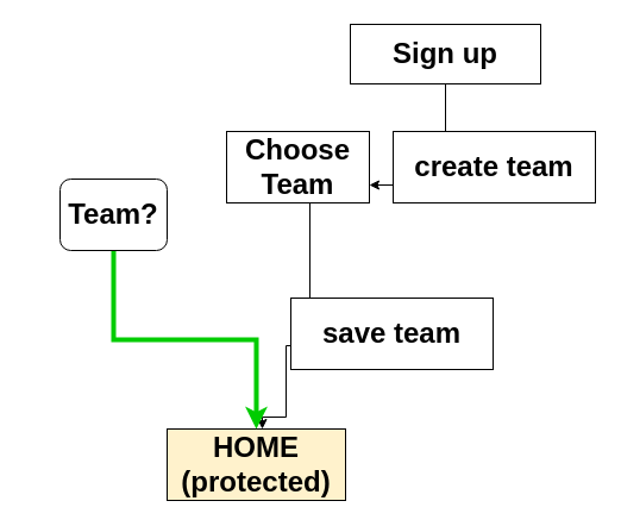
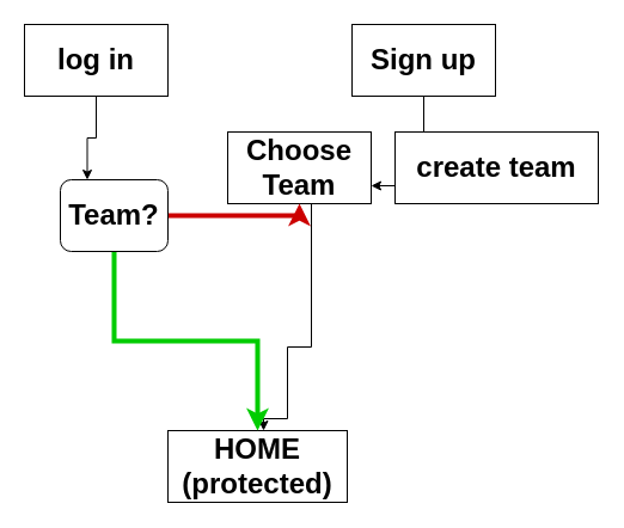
  <mxCell id="0" />
  <mxCell id="1" parent="0" />
+ <mxCell id="2" style="edgeStyle=orthogonalEdgeStyle;rounded=0;orthogonalLoop=1;jettySize=auto;html=1;entryX=0.25;entryY=0;entryDx=0;entryDy=0;" edge="1" parent="1" source="3" target="11"><mxGeometry relative="1" as="geometry" /></mxCell>
+ <mxCell id="3" value="&lt;b&gt;&lt;font style=&quot;font-size: 24px&quot;&gt;log in&lt;/font&gt;&lt;/b&gt;" style="rounded=0;whiteSpace=wrap;html=1;" vertex="1" parent="1"><mxGeometry x="20" y="20" width="120" height="60" as="geometry" /></mxCell>
  <mxCell id="4" style="edgeStyle=orthogonalEdgeStyle;rounded=0;orthogonalLoop=1;jettySize=auto;html=1;entryX=1;entryY=0.75;entryDx=0;entryDy=0;" edge="1" parent="1" source="5" target="8"><mxGeometry relative="1" as="geometry" /></mxCell>
- <mxCell id="5" value="&lt;span style=&quot;font-size: 24px&quot;&gt;&lt;b&gt;Sign up&lt;/b&gt;&lt;/span&gt;" style="rounded=0;whiteSpace=wrap;html=1;" vertex="1" parent="1"><mxGeometry x="294" y="20" width="160" height="50" as="geometry" /></mxCell>
- <mxCell id="6" value="&lt;span style=&quot;font-size: 24px&quot;&gt;&lt;b&gt;HOME&lt;br&gt;(protected)&lt;br&gt;&lt;/b&gt;&lt;/span&gt;" style="rounded=0;whiteSpace=wrap;html=1;fillColor=#fff2cc;" vertex="1" parent="1"><mxGeometry x="140" y="360" width="150" height="60" as="geometry" /></mxCell>
+ <mxCell id="5" value="&lt;span style=&quot;font-size: 24px&quot;&gt;&lt;b&gt;Sign up&lt;/b&gt;&lt;/span&gt;" style="rounded=0;whiteSpace=wrap;html=1;" vertex="1" parent="1"><mxGeometry x="294" y="20" width="120" height="60" as="geometry" /></mxCell>
+ <mxCell id="6" value="&lt;span style=&quot;font-size: 24px&quot;&gt;&lt;b&gt;HOME&lt;br&gt;(protected)&lt;br&gt;&lt;/b&gt;&lt;/span&gt;" style="rounded=0;whiteSpace=wrap;html=1;" vertex="1" parent="1"><mxGeometry x="140" y="360" width="150" height="60" as="geometry" /></mxCell>
  <mxCell id="7" style="edgeStyle=orthogonalEdgeStyle;rounded=0;orthogonalLoop=1;jettySize=auto;html=1;" edge="1" parent="1" source="8"><mxGeometry relative="1" as="geometry"><mxPoint x="220" y="360" as="targetPoint" /><Array as="points"><mxPoint x="260" y="290" /><mxPoint x="240" y="290" /><mxPoint x="240" y="350" /><mxPoint x="220" y="350" /></Array></mxGeometry></mxCell>
  <mxCell id="8" value="&lt;span style=&quot;font-size: 24px&quot;&gt;&lt;b&gt;Choose Team&lt;/b&gt;&lt;/span&gt;" style="rounded=0;whiteSpace=wrap;html=1;" vertex="1" parent="1"><mxGeometry x="190" y="110" width="120" height="60" as="geometry" /></mxCell>
  <mxCell id="9" style="edgeStyle=orthogonalEdgeStyle;rounded=0;orthogonalLoop=1;jettySize=auto;html=1;strokeWidth=4;strokeColor=#00CC00;" edge="1" parent="1" source="11" target="6"><mxGeometry relative="1" as="geometry" /></mxCell>
+ <mxCell id="10" style="edgeStyle=orthogonalEdgeStyle;rounded=0;orthogonalLoop=1;jettySize=auto;html=1;strokeColor=#CC0000;strokeWidth=4;" edge="1" parent="1" source="11" target="8"><mxGeometry relative="1" as="geometry"><Array as="points"><mxPoint x="200" y="180" /><mxPoint x="200" y="180" /></Array></mxGeometry></mxCell>
  <mxCell id="11" value="&lt;span style=&quot;font-size: 24px&quot;&gt;&lt;b&gt;Team?&lt;/b&gt;&lt;/span&gt;" style="whiteSpace=wrap;html=1;rounded=1;" vertex="1" parent="1"><mxGeometry x="50" y="150" width="90" height="60" as="geometry" /></mxCell>
  <mxCell id="12" value="&lt;span style=&quot;font-size: 24px&quot;&gt;&lt;b&gt;create team&lt;/b&gt;&lt;/span&gt;" style="rounded=0;whiteSpace=wrap;html=1;" vertex="1" parent="1"><mxGeometry x="330" y="110" width="170" height="60" as="geometry" /></mxCell>
- <mxCell id="13" value="&lt;span style=&quot;font-size: 24px&quot;&gt;&lt;b&gt;save team&lt;/b&gt;&lt;/span&gt;" style="rounded=0;whiteSpace=wrap;html=1;" vertex="1" parent="1"><mxGeometry x="244" y="250" width="170" height="60" as="geometry" /></mxCell>
